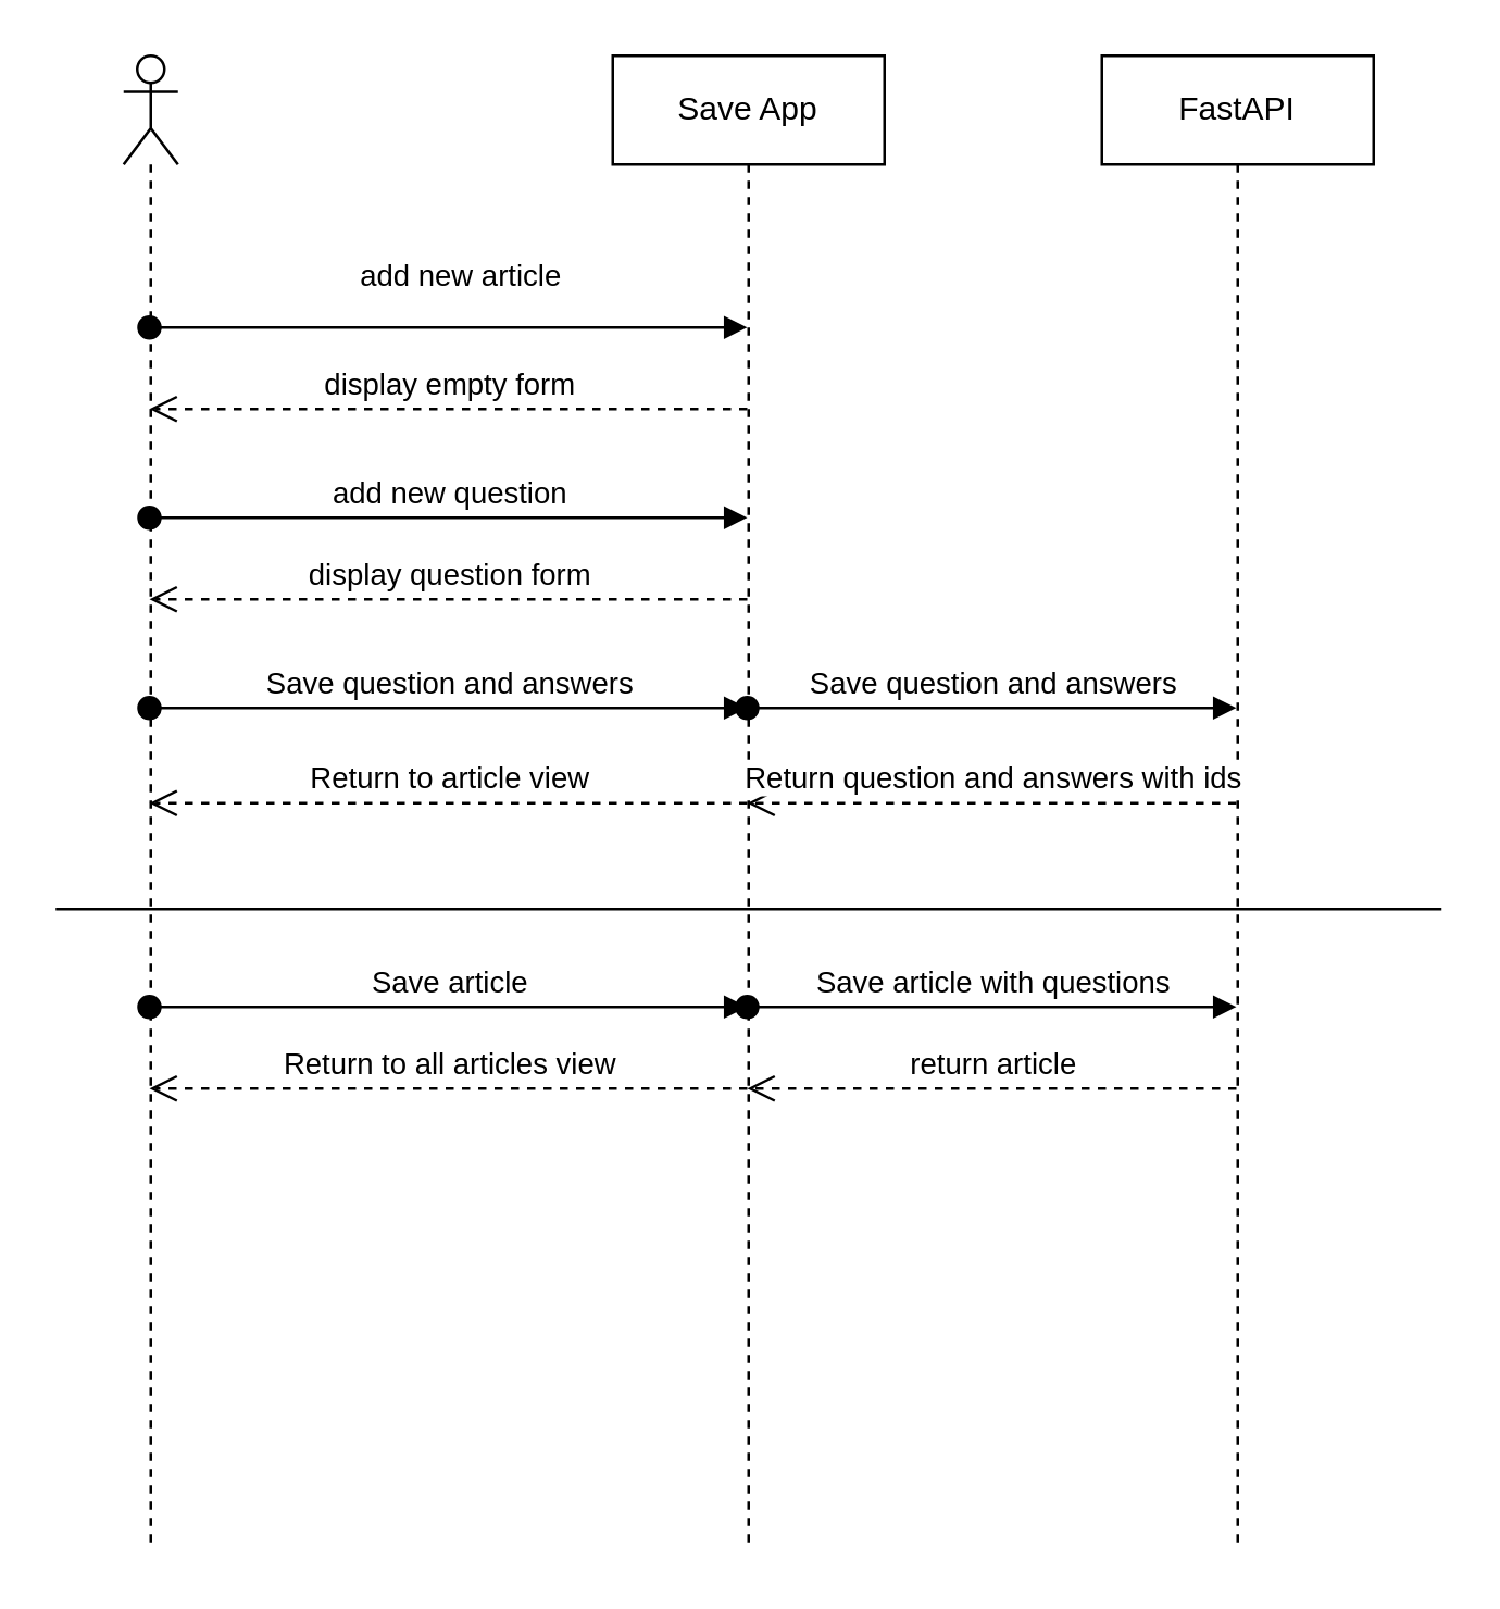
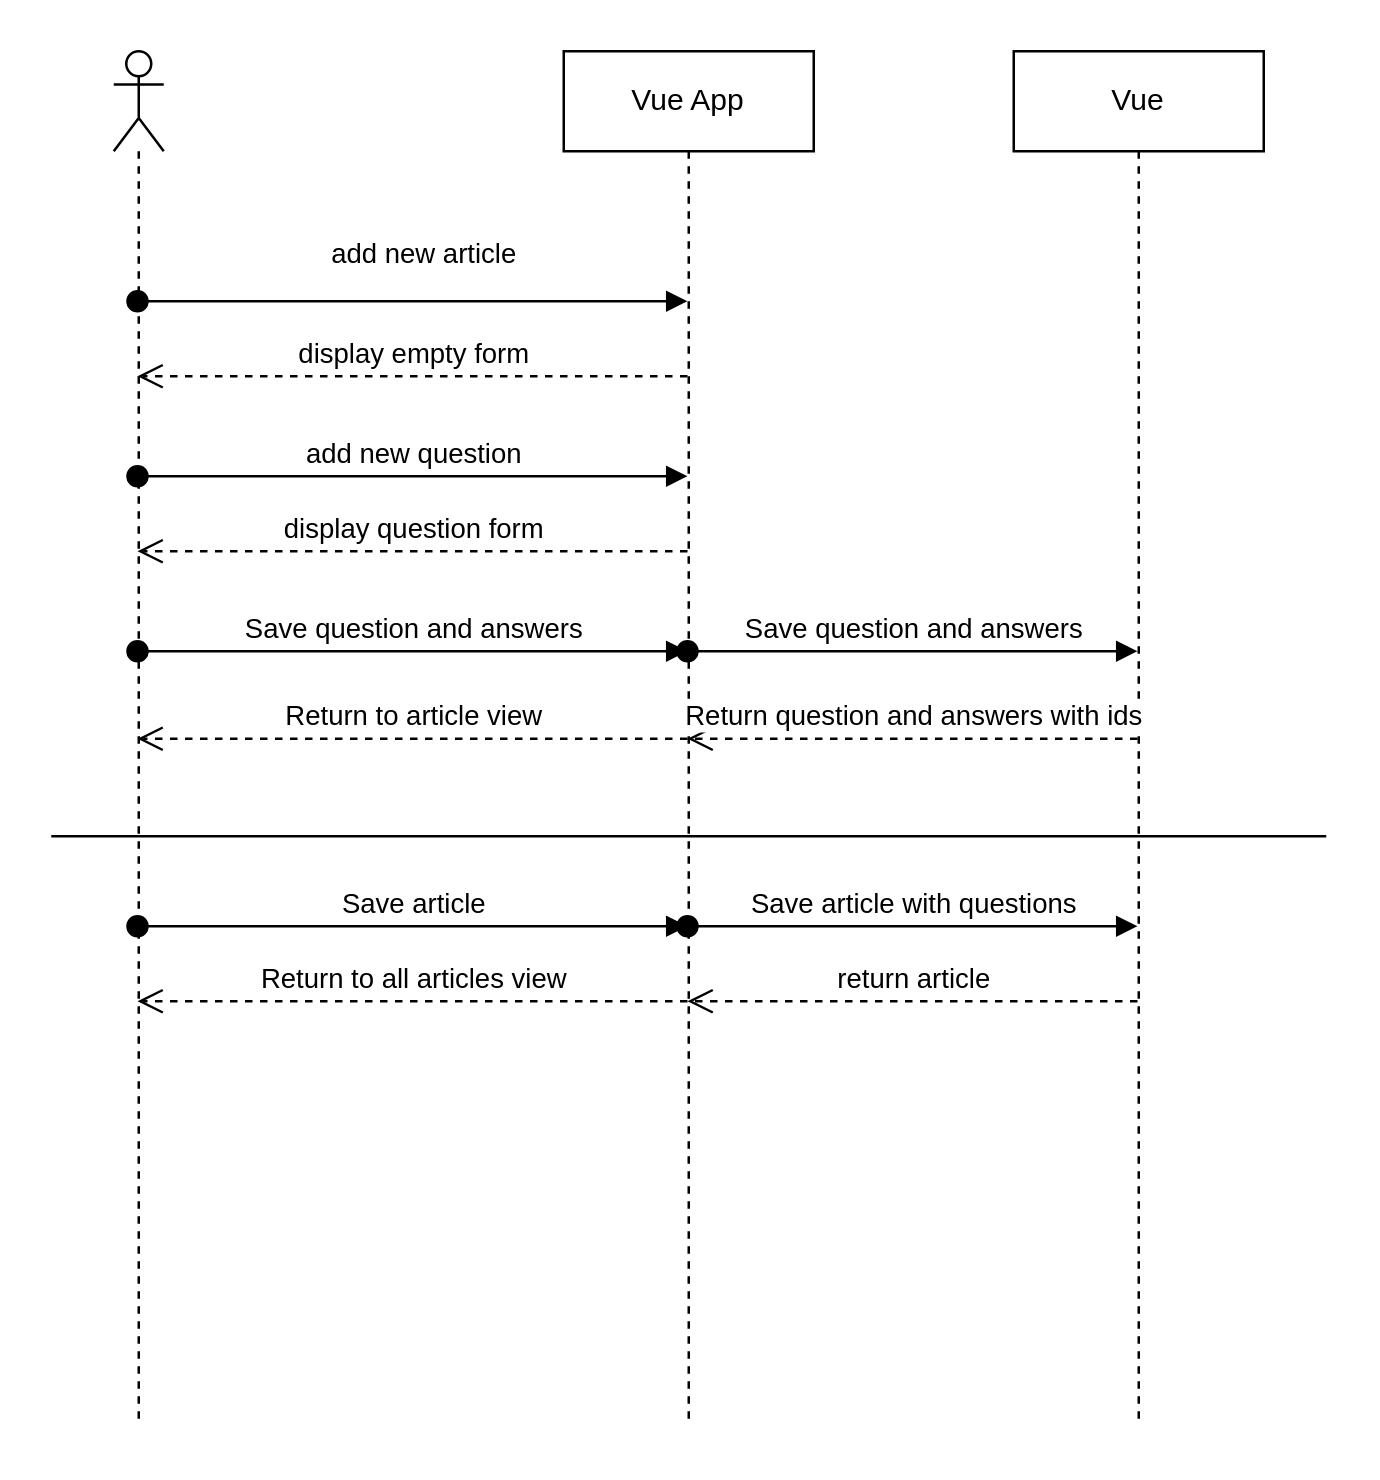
  <mxCell id="0" />
  <mxCell id="1" parent="0" />
- <mxCell id="2" value="Save App" style="shape=umlLifeline;perimeter=lifelinePerimeter;whiteSpace=wrap;html=1;container=1;collapsible=0;recursiveResize=0;outlineConnect=0;" parent="1" vertex="1"><mxGeometry x="225" y="20" width="100" height="550" as="geometry" /></mxCell>
- <mxCell id="3" value="FastAPI" style="shape=umlLifeline;perimeter=lifelinePerimeter;whiteSpace=wrap;html=1;container=1;collapsible=0;recursiveResize=0;outlineConnect=0;" parent="1" vertex="1"><mxGeometry x="405" y="20" width="100" height="550" as="geometry" /></mxCell>
+ <mxCell id="2" value="Vue App" style="shape=umlLifeline;perimeter=lifelinePerimeter;whiteSpace=wrap;html=1;container=1;collapsible=0;recursiveResize=0;outlineConnect=0;" parent="1" vertex="1"><mxGeometry x="225" y="20" width="100" height="550" as="geometry" /></mxCell>
+ <mxCell id="3" value="Vue" style="shape=umlLifeline;perimeter=lifelinePerimeter;whiteSpace=wrap;html=1;container=1;collapsible=0;recursiveResize=0;outlineConnect=0;" parent="1" vertex="1"><mxGeometry x="405" y="20" width="100" height="550" as="geometry" /></mxCell>
  <mxCell id="4" value="" style="shape=umlLifeline;participant=umlActor;perimeter=lifelinePerimeter;whiteSpace=wrap;html=1;container=1;collapsible=0;recursiveResize=0;verticalAlign=top;spacingTop=36;outlineConnect=0;" parent="1" vertex="1"><mxGeometry x="45" y="20" width="20" height="550" as="geometry" /></mxCell>
  <mxCell id="5" value="add new article" style="html=1;verticalAlign=bottom;startArrow=oval;endArrow=block;startSize=8;" parent="1" source="4" target="2" edge="1"><mxGeometry x="0.025" y="10" relative="1" as="geometry"><mxPoint x="64" y="120" as="sourcePoint" /><mxPoint x="270" y="120" as="targetPoint" /><Array as="points"><mxPoint x="225" y="120" /></Array><mxPoint x="1" as="offset" /></mxGeometry></mxCell>
  <mxCell id="6" value="display empty form" style="html=1;verticalAlign=bottom;endArrow=open;dashed=1;endSize=8;" parent="1" source="2" target="4" edge="1"><mxGeometry relative="1" as="geometry"><mxPoint x="271.43" y="154.9" as="sourcePoint" /><mxPoint x="64" y="155" as="targetPoint" /><Array as="points"><mxPoint x="195" y="150" /></Array></mxGeometry></mxCell>
  <mxCell id="7" value="add new question" style="html=1;verticalAlign=bottom;startArrow=oval;endArrow=block;startSize=8;" parent="1" source="4" target="2" edge="1"><mxGeometry relative="1" as="geometry"><mxPoint x="65" y="190" as="sourcePoint" /><mxPoint x="270" y="190" as="targetPoint" /><Array as="points"><mxPoint x="165" y="190" /></Array></mxGeometry></mxCell>
  <mxCell id="8" value="display question form" style="html=1;verticalAlign=bottom;endArrow=open;dashed=1;endSize=8;" parent="1" source="2" target="4" edge="1"><mxGeometry relative="1" as="geometry"><mxPoint x="270" y="250" as="sourcePoint" /><mxPoint x="115" y="280" as="targetPoint" /><Array as="points"><mxPoint x="215" y="220" /></Array></mxGeometry></mxCell>
  <mxCell id="9" value="Save question and answers" style="html=1;verticalAlign=bottom;startArrow=oval;startFill=1;endArrow=block;startSize=8;" parent="1" source="4" target="2" edge="1"><mxGeometry width="60" relative="1" as="geometry"><mxPoint x="59.03" y="271.6" as="sourcePoint" /><mxPoint x="271.43" y="273.04" as="targetPoint" /><Array as="points"><mxPoint x="235" y="260" /></Array></mxGeometry></mxCell>
  <mxCell id="10" value="Save question and answers" style="html=1;verticalAlign=bottom;startArrow=oval;endArrow=block;startSize=8;" parent="1" source="2" target="3" edge="1"><mxGeometry relative="1" as="geometry"><mxPoint x="285.82" y="274.24" as="sourcePoint" /><mxPoint x="450" y="274.24" as="targetPoint" /><Array as="points"><mxPoint x="405" y="260" /></Array></mxGeometry></mxCell>
  <mxCell id="11" value="Return question and answers with ids" style="html=1;verticalAlign=bottom;endArrow=open;dashed=1;endSize=8;" parent="1" source="3" target="2" edge="1"><mxGeometry relative="1" as="geometry"><mxPoint x="445" y="310" as="sourcePoint" /><mxPoint x="365" y="310" as="targetPoint" /></mxGeometry></mxCell>
  <mxCell id="12" value="Return to article view" style="html=1;verticalAlign=bottom;endArrow=open;dashed=1;endSize=8;" parent="1" source="2" target="4" edge="1"><mxGeometry relative="1" as="geometry"><mxPoint x="225" y="320" as="sourcePoint" /><mxPoint x="145" y="320" as="targetPoint" /></mxGeometry></mxCell>
  <mxCell id="13" value="" style="line;strokeWidth=1;fillColor=none;align=left;verticalAlign=middle;spacingTop=-1;spacingLeft=3;spacingRight=3;rotatable=0;labelPosition=right;points=[];portConstraint=eastwest;" parent="1" vertex="1"><mxGeometry x="20" y="330" width="510" height="8" as="geometry" /></mxCell>
  <mxCell id="14" value="Save article" style="html=1;verticalAlign=bottom;startArrow=oval;startFill=1;endArrow=block;startSize=8;" parent="1" source="4" target="2" edge="1"><mxGeometry width="60" relative="1" as="geometry"><mxPoint x="85" y="420" as="sourcePoint" /><mxPoint x="145" y="420" as="targetPoint" /><Array as="points"><mxPoint x="165" y="370" /></Array></mxGeometry></mxCell>
  <mxCell id="15" value="Save article with questions" style="html=1;verticalAlign=bottom;startArrow=oval;startFill=1;endArrow=block;startSize=8;" parent="1" source="2" target="3" edge="1"><mxGeometry width="60" relative="1" as="geometry"><mxPoint x="365" y="450" as="sourcePoint" /><mxPoint x="425" y="450" as="targetPoint" /><Array as="points"><mxPoint x="385" y="370" /></Array></mxGeometry></mxCell>
  <mxCell id="16" value="return article" style="html=1;verticalAlign=bottom;endArrow=open;dashed=1;endSize=8;" parent="1" source="3" target="2" edge="1"><mxGeometry relative="1" as="geometry"><mxPoint x="455" y="460" as="sourcePoint" /><mxPoint x="375" y="460" as="targetPoint" /><Array as="points"><mxPoint x="405" y="400" /></Array></mxGeometry></mxCell>
  <mxCell id="17" value="Return to all articles view" style="html=1;verticalAlign=bottom;endArrow=open;dashed=1;endSize=8;" parent="1" source="2" target="4" edge="1"><mxGeometry relative="1" as="geometry"><mxPoint x="245" y="440" as="sourcePoint" /><mxPoint x="165" y="440" as="targetPoint" /><Array as="points"><mxPoint x="165" y="400" /></Array></mxGeometry></mxCell>
